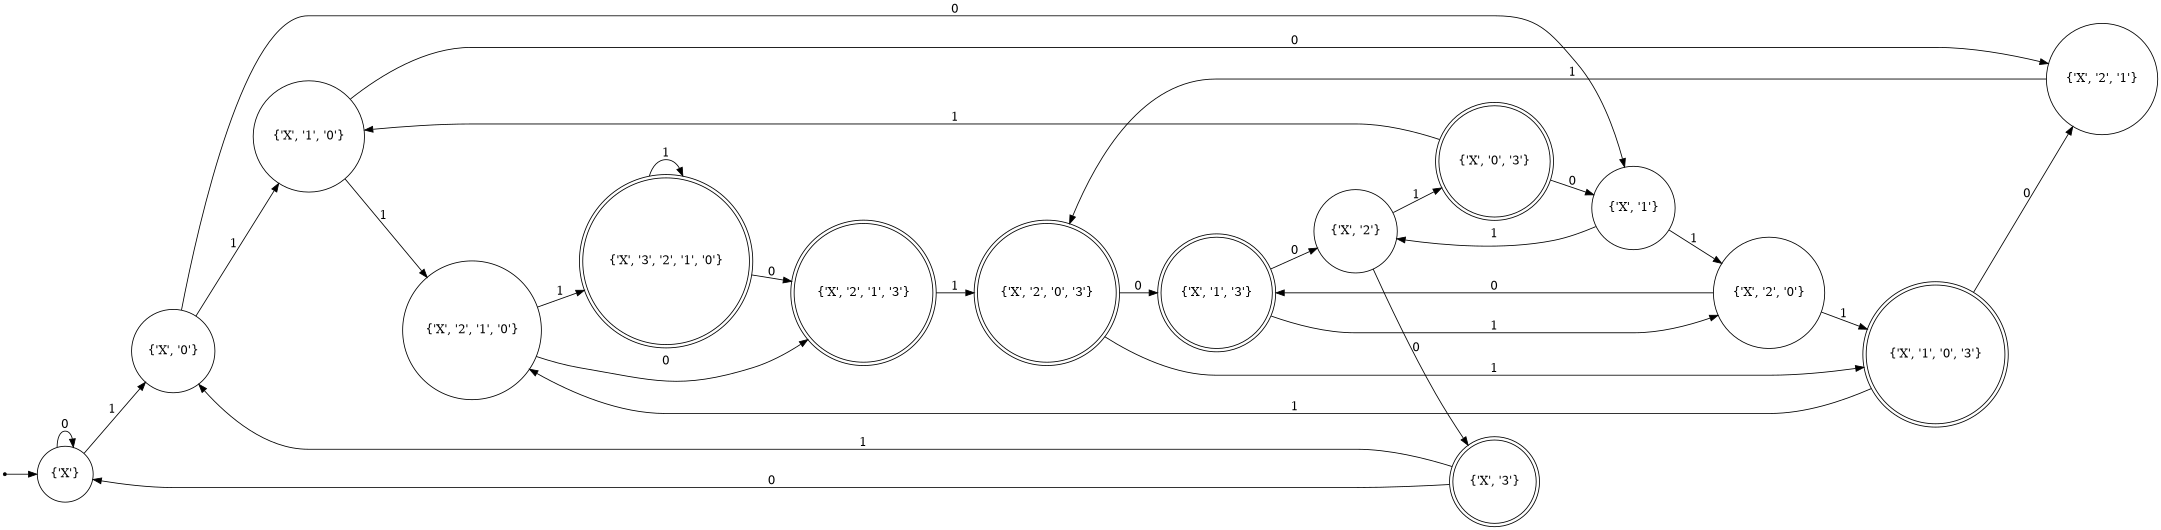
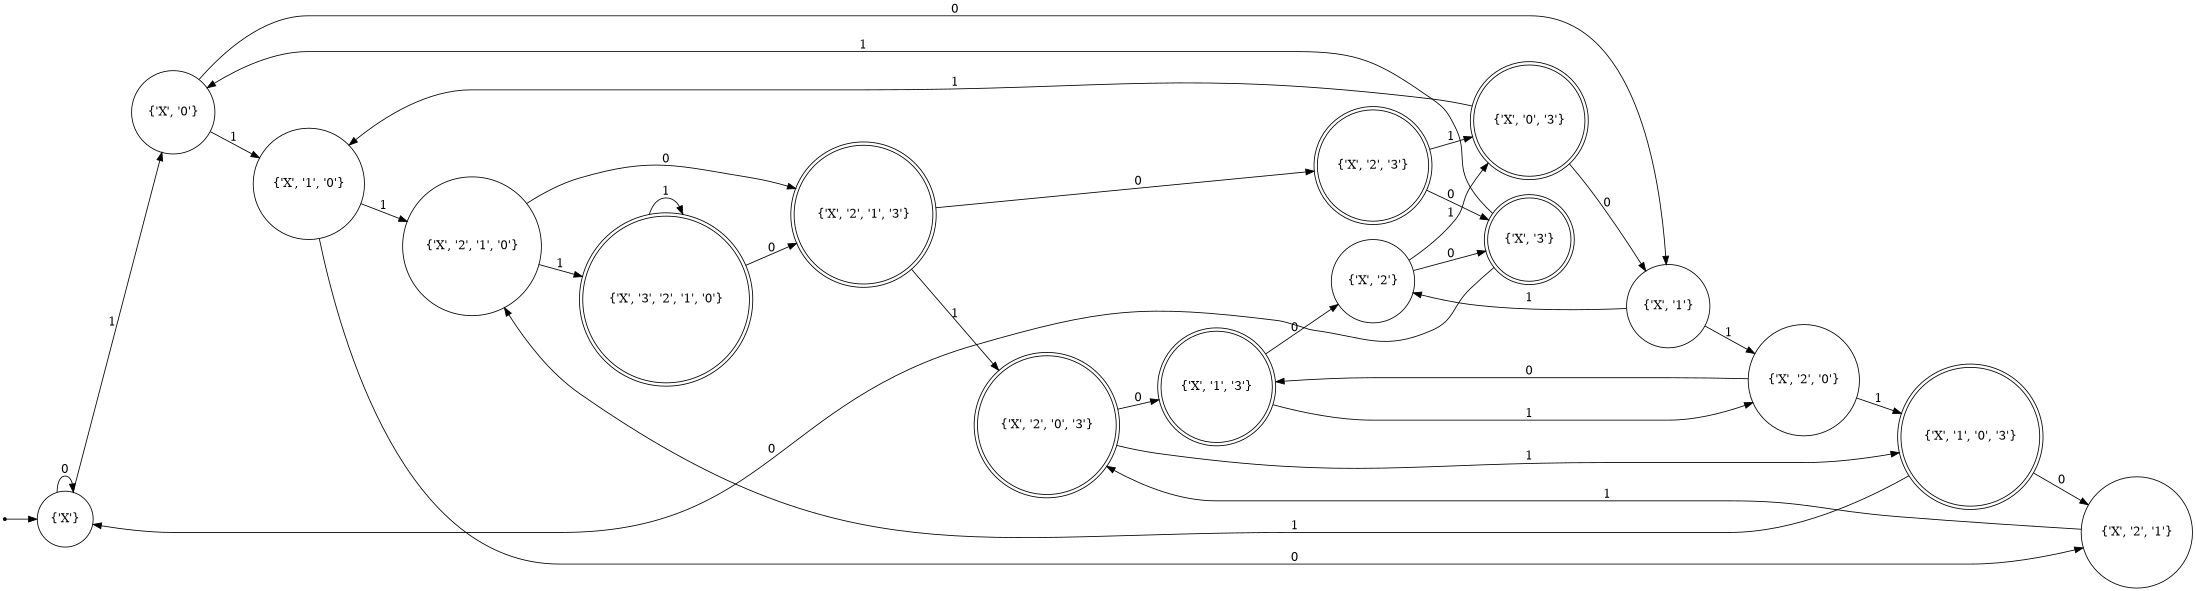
  strict digraph {
    rankdir=LR
    node [shape=circle]
    "{'X'}"
    "{'X', '0'}"
    "{'X', '1', '0'}"
    "{'X', '1'}"
    "{'X', '2', '1', '0'}"
    "{'X', '2', '1'}"
    "{'X', '2', '0'}"
    "{'X', '2'}"
    "{'X', '3', '2', '1', '0'}" [shape=doublecircle]
    "{'X', '2', '1', '3'}" [shape=doublecircle]
    "{'X', '2', '0', '3'}" [shape=doublecircle]
    "{'X', '1', '0', '3'}" [shape=doublecircle]
    "{'X', '1', '3'}" [shape=doublecircle]
    "{'X', '0', '3'}" [shape=doublecircle]
    "{'X', '3'}" [shape=doublecircle]
+   "{'X', '2', '3'}" [shape=doublecircle]
    null [shape=point]
    "{'X'}" -> "{'X'}" [label=0]
    "{'X'}" -> "{'X', '0'}" [label=1]
    "{'X', '0'}" -> "{'X', '1', '0'}" [label=1]
    "{'X', '0'}" -> "{'X', '1'}" [label=0]
    "{'X', '1', '0'}" -> "{'X', '2', '1', '0'}" [label=1]
    "{'X', '1', '0'}" -> "{'X', '2', '1'}" [label=0]
    "{'X', '1'}" -> "{'X', '2', '0'}" [label=1]
    "{'X', '1'}" -> "{'X', '2'}" [label=1]
    "{'X', '2', '1', '0'}" -> "{'X', '3', '2', '1', '0'}" [label=1]
    "{'X', '2', '1', '0'}" -> "{'X', '2', '1', '3'}" [label=0]
    "{'X', '2', '1'}" -> "{'X', '2', '0', '3'}" [label=1]
    "{'X', '2', '0'}" -> "{'X', '1', '0', '3'}" [label=1]
    "{'X', '2', '0'}" -> "{'X', '1', '3'}" [label=0]
    "{'X', '2'}" -> "{'X', '0', '3'}" [label=1]
    "{'X', '2'}" -> "{'X', '3'}" [label=0]
    "{'X', '3', '2', '1', '0'}" -> "{'X', '3', '2', '1', '0'}" [label=1]
    "{'X', '3', '2', '1', '0'}" -> "{'X', '2', '1', '3'}" [label=0]
    "{'X', '2', '1', '3'}" -> "{'X', '2', '0', '3'}" [label=1]
+   "{'X', '2', '1', '3'}" -> "{'X', '2', '3'}" [label=0]
    "{'X', '2', '0', '3'}" -> "{'X', '1', '0', '3'}" [label=1]
    "{'X', '2', '0', '3'}" -> "{'X', '1', '3'}" [label=0]
    "{'X', '1', '0', '3'}" -> "{'X', '2', '1', '0'}" [label=1]
    "{'X', '1', '0', '3'}" -> "{'X', '2', '1'}" [label=0]
    "{'X', '1', '3'}" -> "{'X', '2', '0'}" [label=1]
    "{'X', '1', '3'}" -> "{'X', '2'}" [label=0]
    "{'X', '0', '3'}" -> "{'X', '1', '0'}" [label=1]
    "{'X', '0', '3'}" -> "{'X', '1'}" [label=0]
    "{'X', '3'}" -> "{'X'}" [label=0]
    "{'X', '3'}" -> "{'X', '0'}" [label=1]
+   "{'X', '2', '3'}" -> "{'X', '0', '3'}" [label=1]
+   "{'X', '2', '3'}" -> "{'X', '3'}" [label=0]
    null -> "{'X'}"
  }
